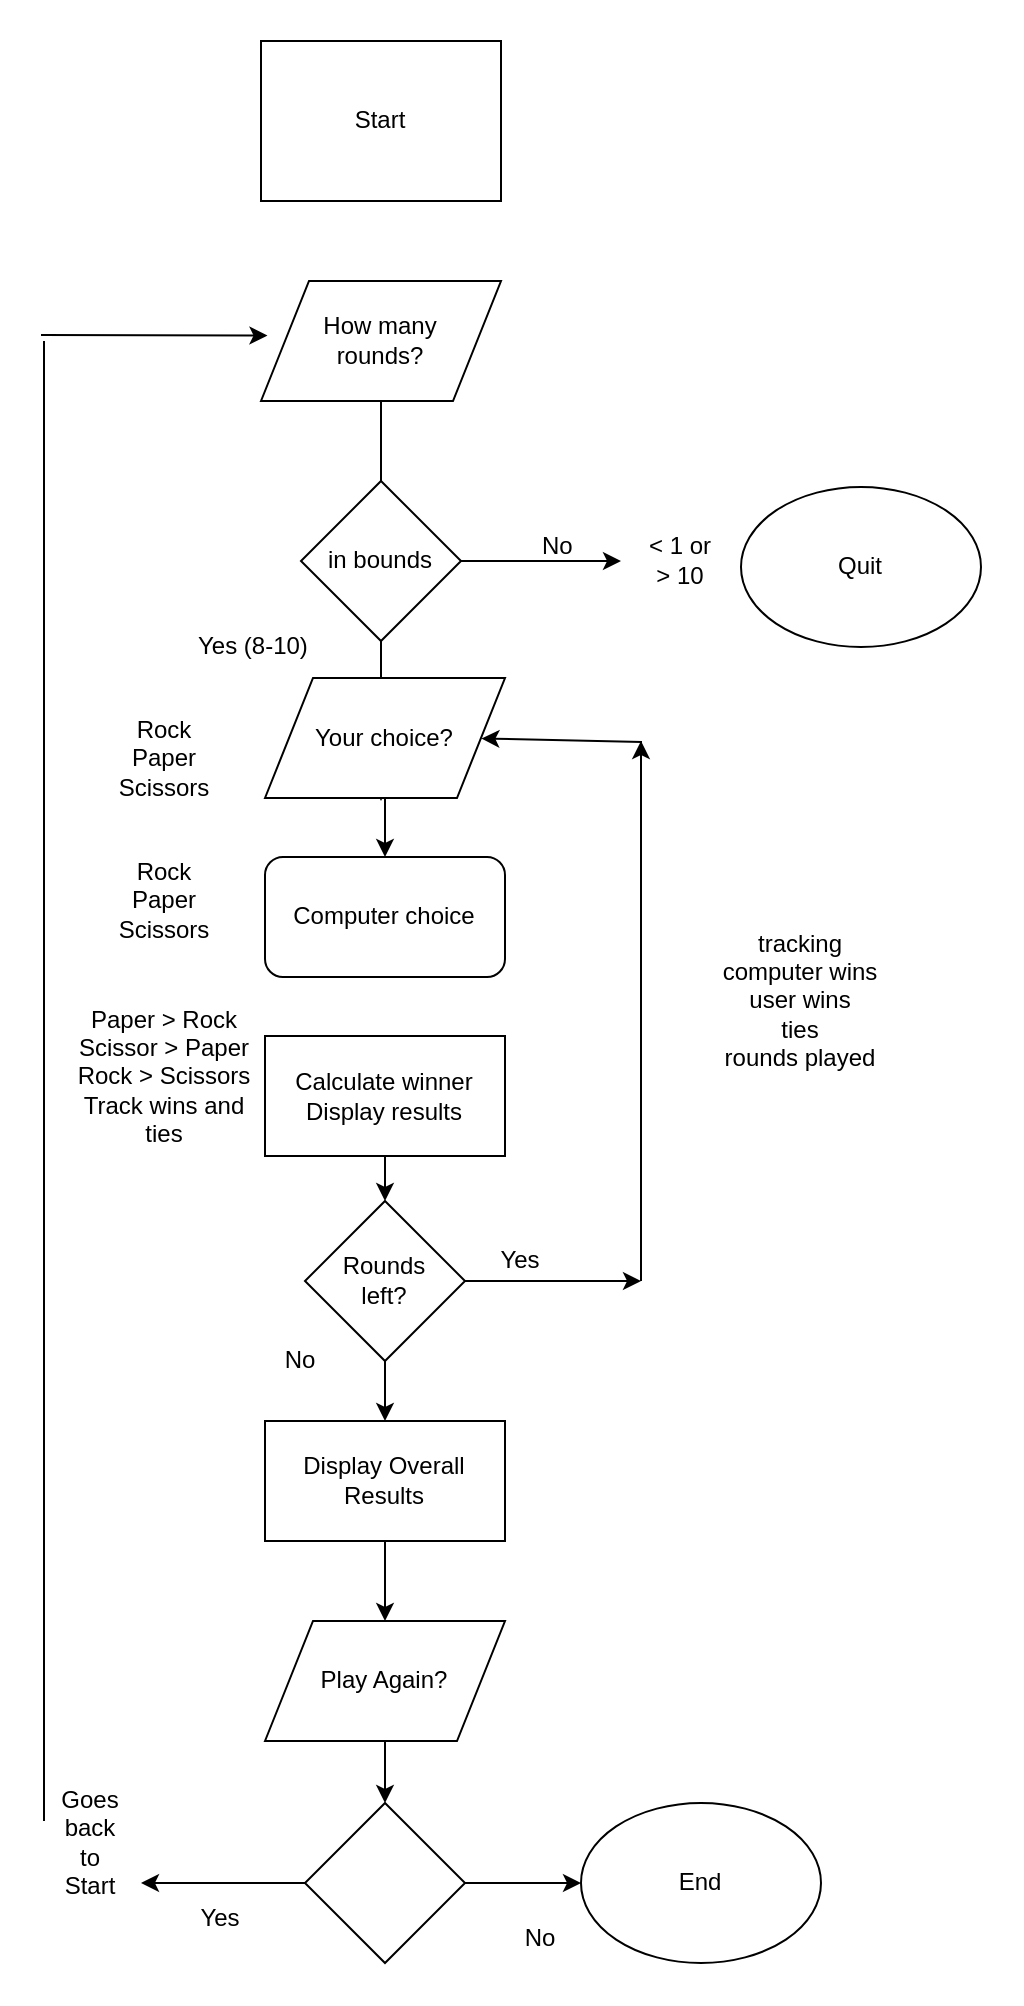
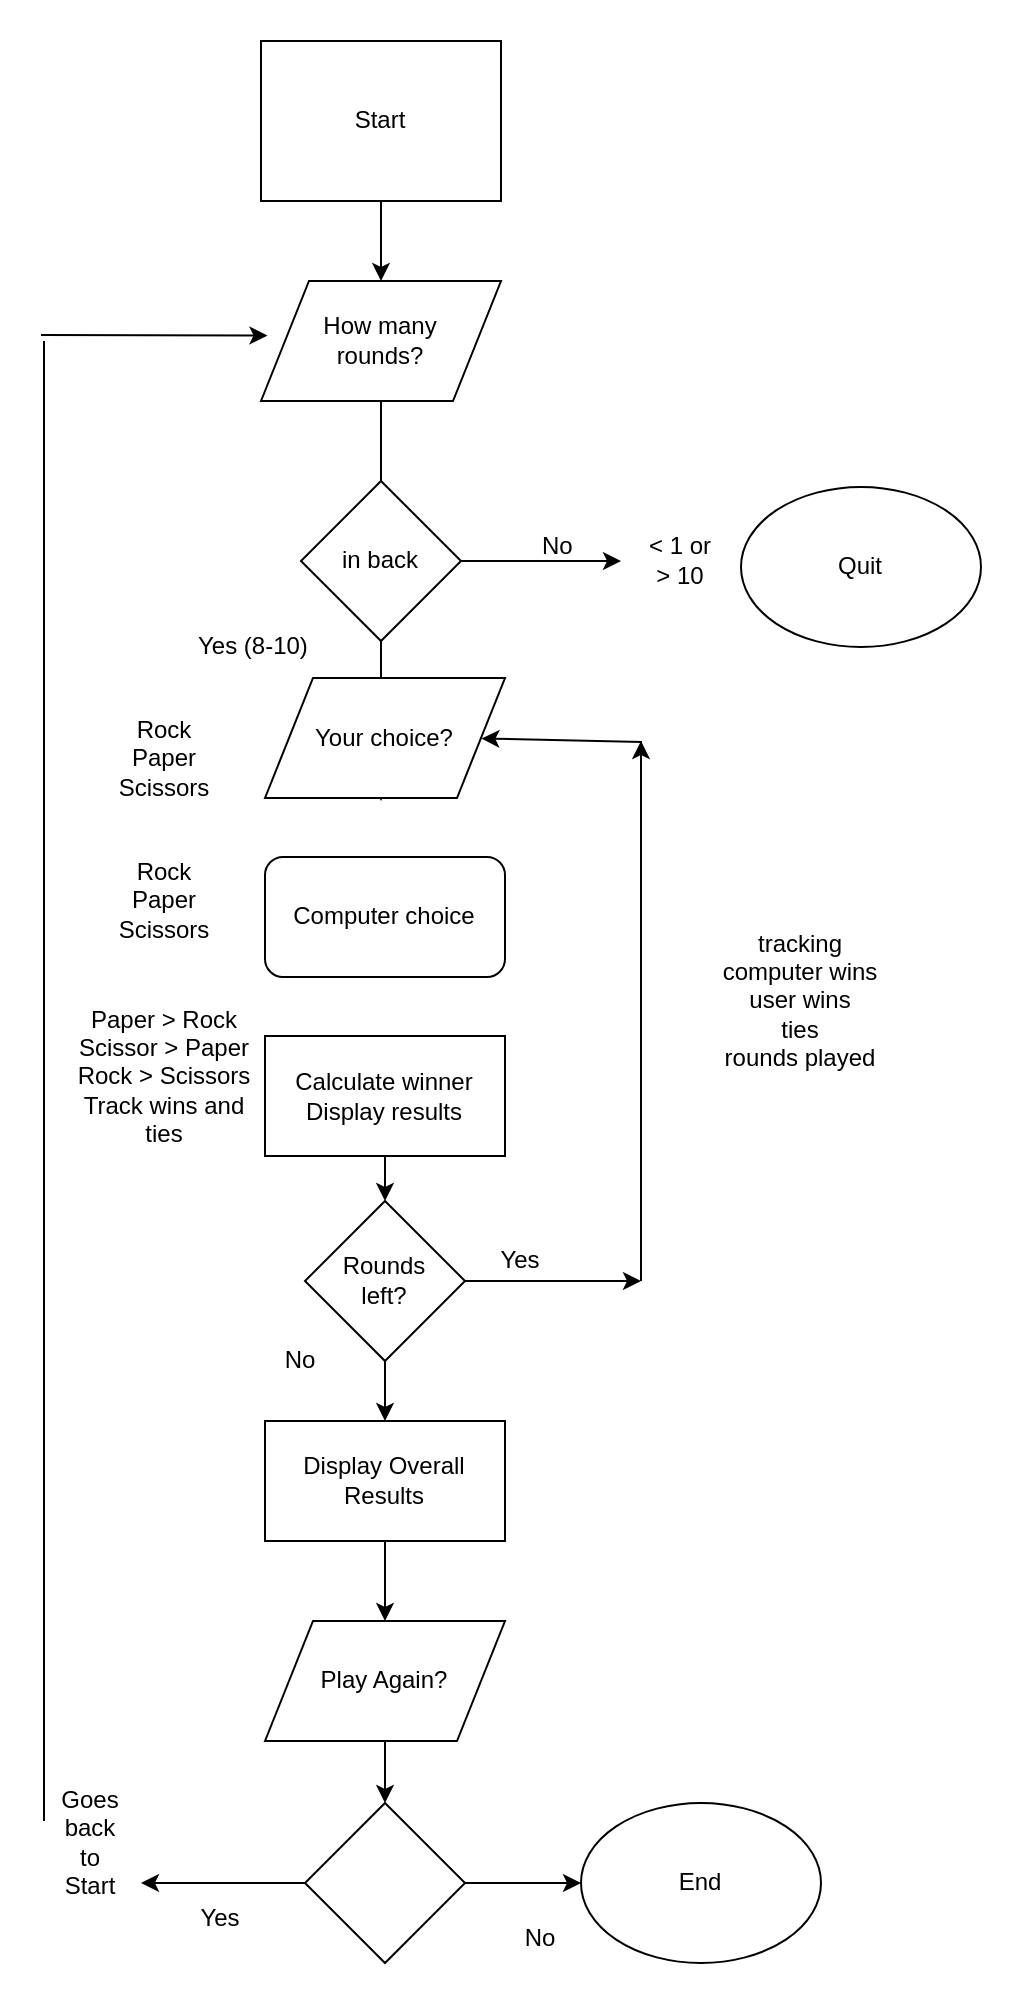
  <mxCell id="0" />
  <mxCell id="1" parent="0" />
+ <mxCell id="2" value="" style="edgeStyle=orthogonalEdgeStyle;rounded=0;orthogonalLoop=1;jettySize=auto;html=1;" edge="1" parent="1" source="3" target="5"><mxGeometry relative="1" as="geometry" /></mxCell>
  <mxCell id="3" value="Start" style="whiteSpace=wrap;html=1;rounded=0;" vertex="1" parent="1"><mxGeometry x="130" y="20" width="120" height="80" as="geometry" /></mxCell>
  <mxCell id="4" value="" style="edgeStyle=orthogonalEdgeStyle;rounded=0;orthogonalLoop=1;jettySize=auto;html=1;endArrow=none;" edge="1" parent="1" source="5" target="8"><mxGeometry relative="1" as="geometry" /></mxCell>
  <mxCell id="5" value="How many &lt;br&gt;rounds?" style="shape=parallelogram;perimeter=parallelogramPerimeter;whiteSpace=wrap;html=1;" vertex="1" parent="1"><mxGeometry x="130" y="140" width="120" height="60" as="geometry" /></mxCell>
  <mxCell id="6" value="" style="edgeStyle=orthogonalEdgeStyle;rounded=0;orthogonalLoop=1;jettySize=auto;html=1;" edge="1" parent="1" source="8"><mxGeometry relative="1" as="geometry"><mxPoint x="310" y="280" as="targetPoint" /></mxGeometry></mxCell>
  <mxCell id="7" value="" style="edgeStyle=orthogonalEdgeStyle;rounded=0;orthogonalLoop=1;jettySize=auto;html=1;" edge="1" parent="1" source="8"><mxGeometry relative="1" as="geometry"><mxPoint x="190" y="400" as="targetPoint" /></mxGeometry></mxCell>
- <mxCell id="8" value="in bounds" style="rhombus;whiteSpace=wrap;html=1;" vertex="1" parent="1"><mxGeometry x="150" y="240" width="80" height="80" as="geometry" /></mxCell>
- <mxCell id="9" value="" style="edgeStyle=orthogonalEdgeStyle;rounded=0;orthogonalLoop=1;jettySize=auto;html=1;" edge="1" parent="1" source="10" target="11"><mxGeometry relative="1" as="geometry" /></mxCell>
+ <mxCell id="8" value="in back" style="rhombus;whiteSpace=wrap;html=1;" vertex="1" parent="1"><mxGeometry x="150" y="240" width="80" height="80" as="geometry" /></mxCell>
  <mxCell id="10" value="Your choice?" style="shape=parallelogram;perimeter=parallelogramPerimeter;whiteSpace=wrap;html=1;" vertex="1" parent="1"><mxGeometry x="132" y="338.5" width="120" height="60" as="geometry" /></mxCell>
  <mxCell id="11" value="Computer choice" style="rounded=1;whiteSpace=wrap;html=1;" vertex="1" parent="1"><mxGeometry x="132" y="428" width="120" height="60" as="geometry" /></mxCell>
  <mxCell id="12" value="" style="edgeStyle=orthogonalEdgeStyle;rounded=0;orthogonalLoop=1;jettySize=auto;html=1;" edge="1" parent="1" source="13" target="33"><mxGeometry relative="1" as="geometry" /></mxCell>
  <mxCell id="13" value="Calculate winner&lt;br&gt;Display results&lt;br&gt;" style="whiteSpace=wrap;html=1;rounded=0;" vertex="1" parent="1"><mxGeometry x="132" y="517.5" width="120" height="60" as="geometry" /></mxCell>
  <mxCell id="14" value="Rock&lt;br&gt;Paper&lt;br&gt;Scissors&lt;br&gt;" style="text;html=1;strokeColor=none;fillColor=none;align=center;verticalAlign=middle;whiteSpace=wrap;rounded=0;" vertex="1" parent="1"><mxGeometry x="62" y="368.5" width="40" height="20" as="geometry" /></mxCell>
  <mxCell id="15" value="tracking&lt;br&gt;computer wins&lt;br&gt;user wins&lt;br&gt;ties&lt;br&gt;rounds played&lt;br&gt;" style="text;html=1;strokeColor=none;fillColor=none;align=center;verticalAlign=middle;whiteSpace=wrap;rounded=0;" vertex="1" parent="1"><mxGeometry x="330" y="490" width="140" height="20" as="geometry" /></mxCell>
  <mxCell id="16" value="&amp;lt; 1 or &amp;gt; 10" style="text;html=1;strokeColor=none;fillColor=none;align=center;verticalAlign=middle;whiteSpace=wrap;rounded=0;" vertex="1" parent="1"><mxGeometry x="320" y="270" width="40" height="20" as="geometry" /></mxCell>
  <mxCell id="17" value="Paper &amp;gt; Rock&lt;br&gt;Scissor &amp;gt; Paper&lt;br&gt;Rock &amp;gt; Scissors&lt;br&gt;Track wins and ties&lt;br&gt;" style="text;html=1;strokeColor=none;fillColor=none;align=center;verticalAlign=middle;whiteSpace=wrap;rounded=0;" vertex="1" parent="1"><mxGeometry x="34" y="527.5" width="96" height="20" as="geometry" /></mxCell>
  <mxCell id="18" value="No" style="text;html=1;resizable=0;points=[];autosize=1;align=left;verticalAlign=top;spacingTop=-4;" vertex="1" parent="1"><mxGeometry x="269" y="263" width="30" height="20" as="geometry" /></mxCell>
  <mxCell id="19" value="Goes back to Start" style="text;html=1;strokeColor=none;fillColor=none;align=center;verticalAlign=middle;whiteSpace=wrap;rounded=0;" vertex="1" parent="1"><mxGeometry x="25" y="910.5" width="40" height="20" as="geometry" /></mxCell>
  <mxCell id="20" value="Yes (8-10)" style="text;html=1;resizable=0;points=[];autosize=1;align=left;verticalAlign=top;spacingTop=-4;" vertex="1" parent="1"><mxGeometry x="97" y="313" width="70" height="20" as="geometry" /></mxCell>
  <mxCell id="21" value="Quit" style="ellipse;whiteSpace=wrap;html=1;" vertex="1" parent="1"><mxGeometry x="370" y="243" width="120" height="80" as="geometry" /></mxCell>
  <mxCell id="22" value="" style="edgeStyle=orthogonalEdgeStyle;rounded=0;orthogonalLoop=1;jettySize=auto;html=1;" edge="1" parent="1" source="23" target="26"><mxGeometry relative="1" as="geometry" /></mxCell>
  <mxCell id="23" value="Play Again?" style="shape=parallelogram;perimeter=parallelogramPerimeter;whiteSpace=wrap;html=1;" vertex="1" parent="1"><mxGeometry x="132" y="810" width="120" height="60" as="geometry" /></mxCell>
  <mxCell id="24" value="" style="edgeStyle=orthogonalEdgeStyle;rounded=0;orthogonalLoop=1;jettySize=auto;html=1;" edge="1" parent="1" source="26" target="27"><mxGeometry relative="1" as="geometry" /></mxCell>
  <mxCell id="25" value="" style="edgeStyle=orthogonalEdgeStyle;rounded=0;orthogonalLoop=1;jettySize=auto;html=1;" edge="1" parent="1" source="26"><mxGeometry relative="1" as="geometry"><mxPoint x="70" y="941" as="targetPoint" /></mxGeometry></mxCell>
  <mxCell id="26" value="" style="rhombus;whiteSpace=wrap;html=1;" vertex="1" parent="1"><mxGeometry x="152" y="901" width="80" height="80" as="geometry" /></mxCell>
  <mxCell id="27" value="End" style="ellipse;whiteSpace=wrap;html=1;" vertex="1" parent="1"><mxGeometry x="290" y="901" width="120" height="80" as="geometry" /></mxCell>
  <mxCell id="28" value="Yes" style="text;html=1;strokeColor=none;fillColor=none;align=center;verticalAlign=middle;whiteSpace=wrap;rounded=0;" vertex="1" parent="1"><mxGeometry x="90" y="949" width="40" height="20" as="geometry" /></mxCell>
  <mxCell id="29" value="No" style="text;html=1;strokeColor=none;fillColor=none;align=center;verticalAlign=middle;whiteSpace=wrap;rounded=0;" vertex="1" parent="1"><mxGeometry x="250" y="959" width="40" height="20" as="geometry" /></mxCell>
  <mxCell id="30" value="" style="endArrow=none;html=1;" edge="1" parent="1"><mxGeometry width="50" height="50" relative="1" as="geometry"><mxPoint x="21.5" y="910" as="sourcePoint" /><mxPoint x="21.5" y="170" as="targetPoint" /><Array as="points"><mxPoint x="21.5" y="820" /></Array></mxGeometry></mxCell>
  <mxCell id="31" value="" style="endArrow=classic;html=1;entryX=0.027;entryY=0.455;entryDx=0;entryDy=0;entryPerimeter=0;" edge="1" parent="1" target="5"><mxGeometry width="50" height="50" relative="1" as="geometry"><mxPoint x="20" y="167" as="sourcePoint" /><mxPoint x="60" y="1020" as="targetPoint" /></mxGeometry></mxCell>
  <mxCell id="32" value="" style="edgeStyle=orthogonalEdgeStyle;rounded=0;orthogonalLoop=1;jettySize=auto;html=1;" edge="1" parent="1" source="33" target="41"><mxGeometry relative="1" as="geometry" /></mxCell>
  <mxCell id="33" value="Rounds&lt;br&gt;left?&lt;br&gt;" style="rhombus;whiteSpace=wrap;html=1;" vertex="1" parent="1"><mxGeometry x="152" y="600" width="80" height="80" as="geometry" /></mxCell>
  <mxCell id="34" value="Yes" style="text;html=1;strokeColor=none;fillColor=none;align=center;verticalAlign=middle;whiteSpace=wrap;rounded=0;" vertex="1" parent="1"><mxGeometry x="240" y="620" width="40" height="20" as="geometry" /></mxCell>
  <mxCell id="35" value="No" style="text;html=1;strokeColor=none;fillColor=none;align=center;verticalAlign=middle;whiteSpace=wrap;rounded=0;" vertex="1" parent="1"><mxGeometry x="130" y="670" width="40" height="20" as="geometry" /></mxCell>
  <mxCell id="36" value="" style="endArrow=classic;html=1;exitX=1;exitY=0.5;exitDx=0;exitDy=0;" edge="1" parent="1" source="33"><mxGeometry width="50" height="50" relative="1" as="geometry"><mxPoint x="330" y="665.121" as="sourcePoint" /><mxPoint x="320" y="640" as="targetPoint" /></mxGeometry></mxCell>
  <mxCell id="37" value="" style="endArrow=classic;html=1;" edge="1" parent="1"><mxGeometry width="50" height="50" relative="1" as="geometry"><mxPoint x="320" y="640" as="sourcePoint" /><mxPoint x="320" y="370" as="targetPoint" /></mxGeometry></mxCell>
  <mxCell id="38" value="" style="endArrow=classic;html=1;entryX=1;entryY=0.5;entryDx=0;entryDy=0;" edge="1" parent="1"><mxGeometry width="50" height="50" relative="1" as="geometry"><mxPoint x="320.5" y="370.5" as="sourcePoint" /><mxPoint x="240.19" y="368.741" as="targetPoint" /></mxGeometry></mxCell>
  <mxCell id="39" value="Rock&lt;br&gt;Paper&lt;br&gt;Scissors&lt;br&gt;" style="text;html=1;strokeColor=none;fillColor=none;align=center;verticalAlign=middle;whiteSpace=wrap;rounded=0;" vertex="1" parent="1"><mxGeometry x="62" y="440" width="40" height="20" as="geometry" /></mxCell>
  <mxCell id="40" value="" style="edgeStyle=orthogonalEdgeStyle;rounded=0;orthogonalLoop=1;jettySize=auto;html=1;" edge="1" parent="1" source="41" target="23"><mxGeometry relative="1" as="geometry" /></mxCell>
  <mxCell id="41" value="Display Overall&lt;br&gt;Results&lt;br&gt;" style="whiteSpace=wrap;html=1;rounded=0;" vertex="1" parent="1"><mxGeometry x="132" y="710" width="120" height="60" as="geometry" /></mxCell>
